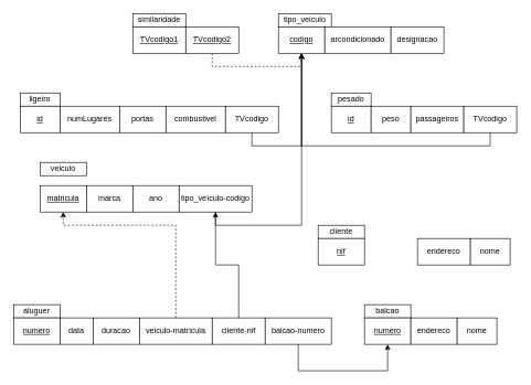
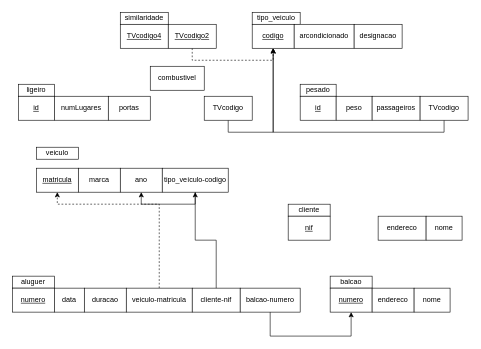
  <mxCell id="0" />
  <mxCell id="1" parent="0" />
  <mxCell id="2" value="veiculo" style="rounded=0;whiteSpace=wrap;html=1;" vertex="1" parent="1"><mxGeometry x="60" y="245" width="70" height="20" as="geometry" /></mxCell>
  <mxCell id="3" style="edgeStyle=orthogonalEdgeStyle;rounded=0;orthogonalLoop=1;jettySize=auto;html=1;exitX=0.5;exitY=0;exitDx=0;exitDy=0;entryX=0.5;entryY=1;entryDx=0;entryDy=0;dashed=1;" edge="1" parent="1" source="20" target="4"><mxGeometry relative="1" as="geometry"><Array as="points"><mxPoint x="265" y="340" /><mxPoint x="95" y="340" /></Array></mxGeometry></mxCell>
  <mxCell id="4" value="matricula" style="rounded=0;whiteSpace=wrap;html=1;fontStyle=4" vertex="1" parent="1"><mxGeometry x="60" y="280" width="70" height="40" as="geometry" /></mxCell>
  <mxCell id="5" value="marca" style="rounded=0;whiteSpace=wrap;html=1;" vertex="1" parent="1"><mxGeometry x="130" y="280" width="70" height="40" as="geometry" /></mxCell>
  <mxCell id="6" value="ano" style="rounded=0;whiteSpace=wrap;html=1;" vertex="1" parent="1"><mxGeometry x="200" y="280" width="70" height="40" as="geometry" /></mxCell>
  <mxCell id="7" value="tipo_veículo-codigo" style="rounded=0;whiteSpace=wrap;html=1;" vertex="1" parent="1"><mxGeometry x="270" y="280" width="110" height="40" as="geometry" /></mxCell>
  <mxCell id="8" value="tipo_veiculo" style="rounded=0;whiteSpace=wrap;html=1;" vertex="1" parent="1"><mxGeometry x="420" y="20" width="80" height="20" as="geometry" /></mxCell>
- <mxCell id="9" style="edgeStyle=orthogonalEdgeStyle;rounded=0;orthogonalLoop=1;jettySize=auto;html=1;exitX=0.5;exitY=1;exitDx=0;exitDy=0;entryX=0.5;entryY=1;entryDx=0;entryDy=0;" edge="1" parent="1" source="7" target="13"><mxGeometry relative="1" as="geometry" /></mxCell>
+ <mxCell id="9" style="edgeStyle=orthogonalEdgeStyle;rounded=0;orthogonalLoop=1;jettySize=auto;html=1;exitX=0.5;exitY=1;exitDx=0;exitDy=0;" edge="1" parent="1" source="7" target="6"><mxGeometry relative="1" as="geometry" /></mxCell>
  <mxCell id="10" style="edgeStyle=orthogonalEdgeStyle;rounded=0;orthogonalLoop=1;jettySize=auto;html=1;exitX=0.5;exitY=1;exitDx=0;exitDy=0;dashed=1;" edge="1" parent="1" source="30" target="13"><mxGeometry relative="1" as="geometry"><Array as="points"><mxPoint x="320" y="100" /><mxPoint x="455" y="100" /></Array></mxGeometry></mxCell>
  <mxCell id="11" style="edgeStyle=orthogonalEdgeStyle;rounded=0;orthogonalLoop=1;jettySize=auto;html=1;exitX=0.5;exitY=1;exitDx=0;exitDy=0;entryX=0.5;entryY=1;entryDx=0;entryDy=0;" edge="1" parent="1" source="41" target="13"><mxGeometry relative="1" as="geometry" /></mxCell>
  <mxCell id="12" style="edgeStyle=orthogonalEdgeStyle;rounded=0;orthogonalLoop=1;jettySize=auto;html=1;exitX=0.5;exitY=1;exitDx=0;exitDy=0;" edge="1" parent="1" source="36" target="13"><mxGeometry relative="1" as="geometry"><Array as="points"><mxPoint x="380" y="220" /><mxPoint x="455" y="220" /></Array></mxGeometry></mxCell>
  <mxCell id="13" value="codigo" style="rounded=0;whiteSpace=wrap;html=1;fontStyle=4" vertex="1" parent="1"><mxGeometry x="420" y="40" width="70" height="40" as="geometry" /></mxCell>
  <mxCell id="14" value="arcondicionado" style="rounded=0;whiteSpace=wrap;html=1;" vertex="1" parent="1"><mxGeometry x="490" y="40" width="100" height="40" as="geometry" /></mxCell>
  <mxCell id="15" value="designacao" style="rounded=0;whiteSpace=wrap;html=1;" vertex="1" parent="1"><mxGeometry x="590" y="40" width="80" height="40" as="geometry" /></mxCell>
  <mxCell id="16" value="aluguer" style="rounded=0;whiteSpace=wrap;html=1;" vertex="1" parent="1"><mxGeometry x="20" y="460" width="70" height="20" as="geometry" /></mxCell>
  <mxCell id="17" value="numero" style="rounded=0;whiteSpace=wrap;html=1;fontStyle=4" vertex="1" parent="1"><mxGeometry x="20" y="480" width="70" height="40" as="geometry" /></mxCell>
  <mxCell id="18" value="data" style="rounded=0;whiteSpace=wrap;html=1;" vertex="1" parent="1"><mxGeometry x="90" y="480" width="50" height="40" as="geometry" /></mxCell>
  <mxCell id="19" value="duracao" style="rounded=0;whiteSpace=wrap;html=1;" vertex="1" parent="1"><mxGeometry x="140" y="480" width="70" height="40" as="geometry" /></mxCell>
  <mxCell id="20" value="veiculo-matricula" style="rounded=0;whiteSpace=wrap;html=1;" vertex="1" parent="1"><mxGeometry x="210" y="480" width="110" height="40" as="geometry" /></mxCell>
  <mxCell id="21" value="cliente-nif" style="rounded=0;whiteSpace=wrap;html=1;" vertex="1" parent="1"><mxGeometry x="320" y="480" width="80" height="40" as="geometry" /></mxCell>
  <mxCell id="22" value="balcao-numero" style="rounded=0;whiteSpace=wrap;html=1;" vertex="1" parent="1"><mxGeometry x="400" y="480" width="100" height="40" as="geometry" /></mxCell>
  <mxCell id="23" value="balcao" style="rounded=0;whiteSpace=wrap;html=1;" vertex="1" parent="1"><mxGeometry x="550" y="460" width="70" height="20" as="geometry" /></mxCell>
  <mxCell id="24" style="edgeStyle=orthogonalEdgeStyle;rounded=0;orthogonalLoop=1;jettySize=auto;html=1;exitX=0.5;exitY=1;exitDx=0;exitDy=0;entryX=0.5;entryY=1;entryDx=0;entryDy=0;" edge="1" parent="1" source="22" target="25"><mxGeometry relative="1" as="geometry"><Array as="points"><mxPoint x="450" y="560" /><mxPoint x="585" y="560" /></Array></mxGeometry></mxCell>
  <mxCell id="25" value="numero" style="rounded=0;whiteSpace=wrap;html=1;fontStyle=4" vertex="1" parent="1"><mxGeometry x="550" y="480" width="70" height="40" as="geometry" /></mxCell>
  <mxCell id="26" value="endereco" style="rounded=0;whiteSpace=wrap;html=1;" vertex="1" parent="1"><mxGeometry x="620" y="480" width="70" height="40" as="geometry" /></mxCell>
  <mxCell id="27" value="nome" style="rounded=0;whiteSpace=wrap;html=1;" vertex="1" parent="1"><mxGeometry x="690" y="480" width="60" height="40" as="geometry" /></mxCell>
  <mxCell id="28" value="similaridade" style="rounded=0;whiteSpace=wrap;html=1;" vertex="1" parent="1"><mxGeometry x="200" y="20" width="80" height="20" as="geometry" /></mxCell>
- <mxCell id="29" value="TVcodigo1" style="rounded=0;whiteSpace=wrap;html=1;fontStyle=4" vertex="1" parent="1"><mxGeometry x="200" y="40" width="80" height="40" as="geometry" /></mxCell>
+ <mxCell id="29" value="TVcodigo4" style="rounded=0;whiteSpace=wrap;html=1;fontStyle=4" vertex="1" parent="1"><mxGeometry x="200" y="40" width="80" height="40" as="geometry" /></mxCell>
  <mxCell id="30" value="TVcodigo2" style="rounded=0;whiteSpace=wrap;html=1;fontStyle=4" vertex="1" parent="1"><mxGeometry x="280" y="40" width="80" height="40" as="geometry" /></mxCell>
  <mxCell id="31" value="ligeiro" style="rounded=0;whiteSpace=wrap;html=1;" vertex="1" parent="1"><mxGeometry x="30" y="140" width="60" height="20" as="geometry" /></mxCell>
  <mxCell id="32" value="id" style="rounded=0;whiteSpace=wrap;html=1;fontStyle=4" vertex="1" parent="1"><mxGeometry x="30" y="160" width="60" height="40" as="geometry" /></mxCell>
  <mxCell id="33" value="numLugares" style="rounded=0;whiteSpace=wrap;html=1;" vertex="1" parent="1"><mxGeometry x="90" y="160" width="90" height="40" as="geometry" /></mxCell>
  <mxCell id="34" value="portas" style="rounded=0;whiteSpace=wrap;html=1;" vertex="1" parent="1"><mxGeometry x="180" y="160" width="70" height="40" as="geometry" /></mxCell>
- <mxCell id="35" value="combustivel" style="rounded=0;whiteSpace=wrap;html=1;" vertex="1" parent="1"><mxGeometry x="250" y="160" width="90" height="40" as="geometry" /></mxCell>
+ <mxCell id="35" value="combustivel" style="rounded=0;whiteSpace=wrap;html=1;" vertex="1" parent="1"><mxGeometry x="250" y="110" width="90" height="40" as="geometry" /></mxCell>
  <mxCell id="36" value="TVcodigo" style="rounded=0;whiteSpace=wrap;html=1;" vertex="1" parent="1"><mxGeometry x="340" y="160" width="80" height="40" as="geometry" /></mxCell>
  <mxCell id="37" value="pesado" style="rounded=0;whiteSpace=wrap;html=1;" vertex="1" parent="1"><mxGeometry x="500" y="140" width="60" height="20" as="geometry" /></mxCell>
  <mxCell id="38" value="id" style="rounded=0;whiteSpace=wrap;html=1;fontStyle=4" vertex="1" parent="1"><mxGeometry x="500" y="160" width="60" height="40" as="geometry" /></mxCell>
  <mxCell id="39" value="peso" style="rounded=0;whiteSpace=wrap;html=1;" vertex="1" parent="1"><mxGeometry x="560" y="160" width="60" height="40" as="geometry" /></mxCell>
  <mxCell id="40" value="passageiros" style="rounded=0;whiteSpace=wrap;html=1;" vertex="1" parent="1"><mxGeometry x="620" y="160" width="80" height="40" as="geometry" /></mxCell>
  <mxCell id="41" value="TVcodigo" style="rounded=0;whiteSpace=wrap;html=1;" vertex="1" parent="1"><mxGeometry x="700" y="160" width="80" height="40" as="geometry" /></mxCell>
  <mxCell id="42" value="cliente" style="rounded=0;whiteSpace=wrap;html=1;" vertex="1" parent="1"><mxGeometry x="480" y="340" width="70" height="20" as="geometry" /></mxCell>
  <mxCell id="43" style="edgeStyle=orthogonalEdgeStyle;rounded=0;orthogonalLoop=1;jettySize=auto;html=1;exitX=0.5;exitY=0;exitDx=0;exitDy=0;" edge="1" parent="1" source="21" target="7"><mxGeometry relative="1" as="geometry" /></mxCell>
  <mxCell id="44" value="nif" style="rounded=0;whiteSpace=wrap;html=1;fontStyle=4" vertex="1" parent="1"><mxGeometry x="480" y="360" width="70" height="40" as="geometry" /></mxCell>
  <mxCell id="45" value="endereco" style="rounded=0;whiteSpace=wrap;html=1;" vertex="1" parent="1"><mxGeometry x="630" y="360" width="80" height="40" as="geometry" /></mxCell>
  <mxCell id="46" value="nome" style="rounded=0;whiteSpace=wrap;html=1;" vertex="1" parent="1"><mxGeometry x="710" y="360" width="60" height="40" as="geometry" /></mxCell>
